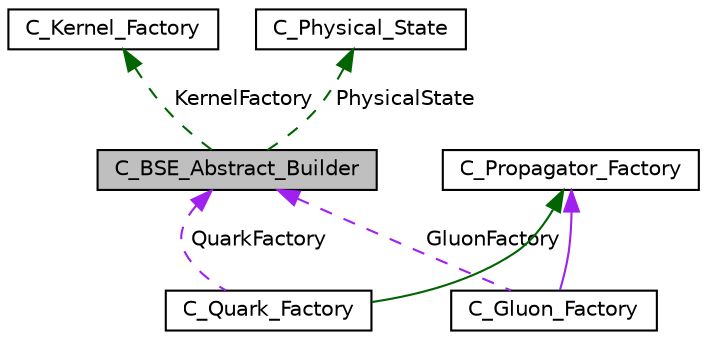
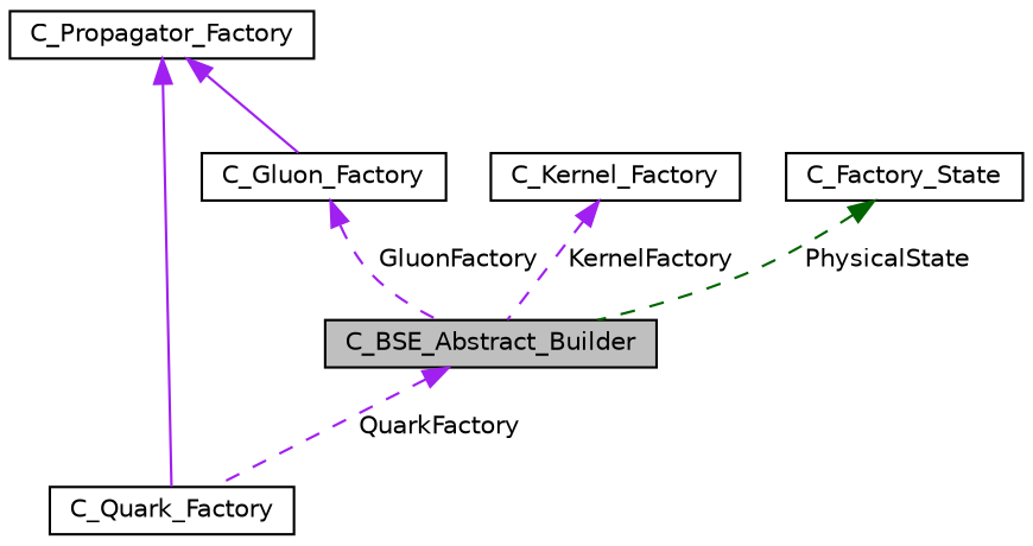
  digraph {
    node [color=black fillcolor=white fontname=Helvetica fontsize=10 shape=record style=filled]
    edge [color=purple dir=back fontname=Helvetica fontsize=10 labelfontname=Helvetica labelfontsize=10 style=dashed]
    n1 [fillcolor=grey75 fontcolor=black height=0.2 label=C_BSE_Abstract_Builder width=0.4]
    n2 [height=0.2 label=C_Quark_Factory width=0.4]
    n3 [height=0.2 label=C_Kernel_Factory width=0.4]
    n4 [height=0.2 label=C_Gluon_Factory width=0.4]
    n5 [height=0.2 label=C_Propagator_Factory width=0.4]
-   n6 [height=0.2 label=C_Physical_State width=0.4]
+   n6 [height=0.2 label=C_Factory_State width=0.4]
    n1 -> n2 [label=" QuarkFactory"]
-   n3 -> n1 [color=darkgreen label=" KernelFactory"]
-   n1 -> n4 [label=" GluonFactory"]
-   n5 -> n2 [color=darkgreen style=solid]
+   n3 -> n1 [label=" KernelFactory"]
+   n4 -> n1 [label=" GluonFactory"]
+   n5 -> n2 [style=solid]
    n5 -> n4 [style=solid]
    n6 -> n1 [color=darkgreen label=" PhysicalState"]
  }
